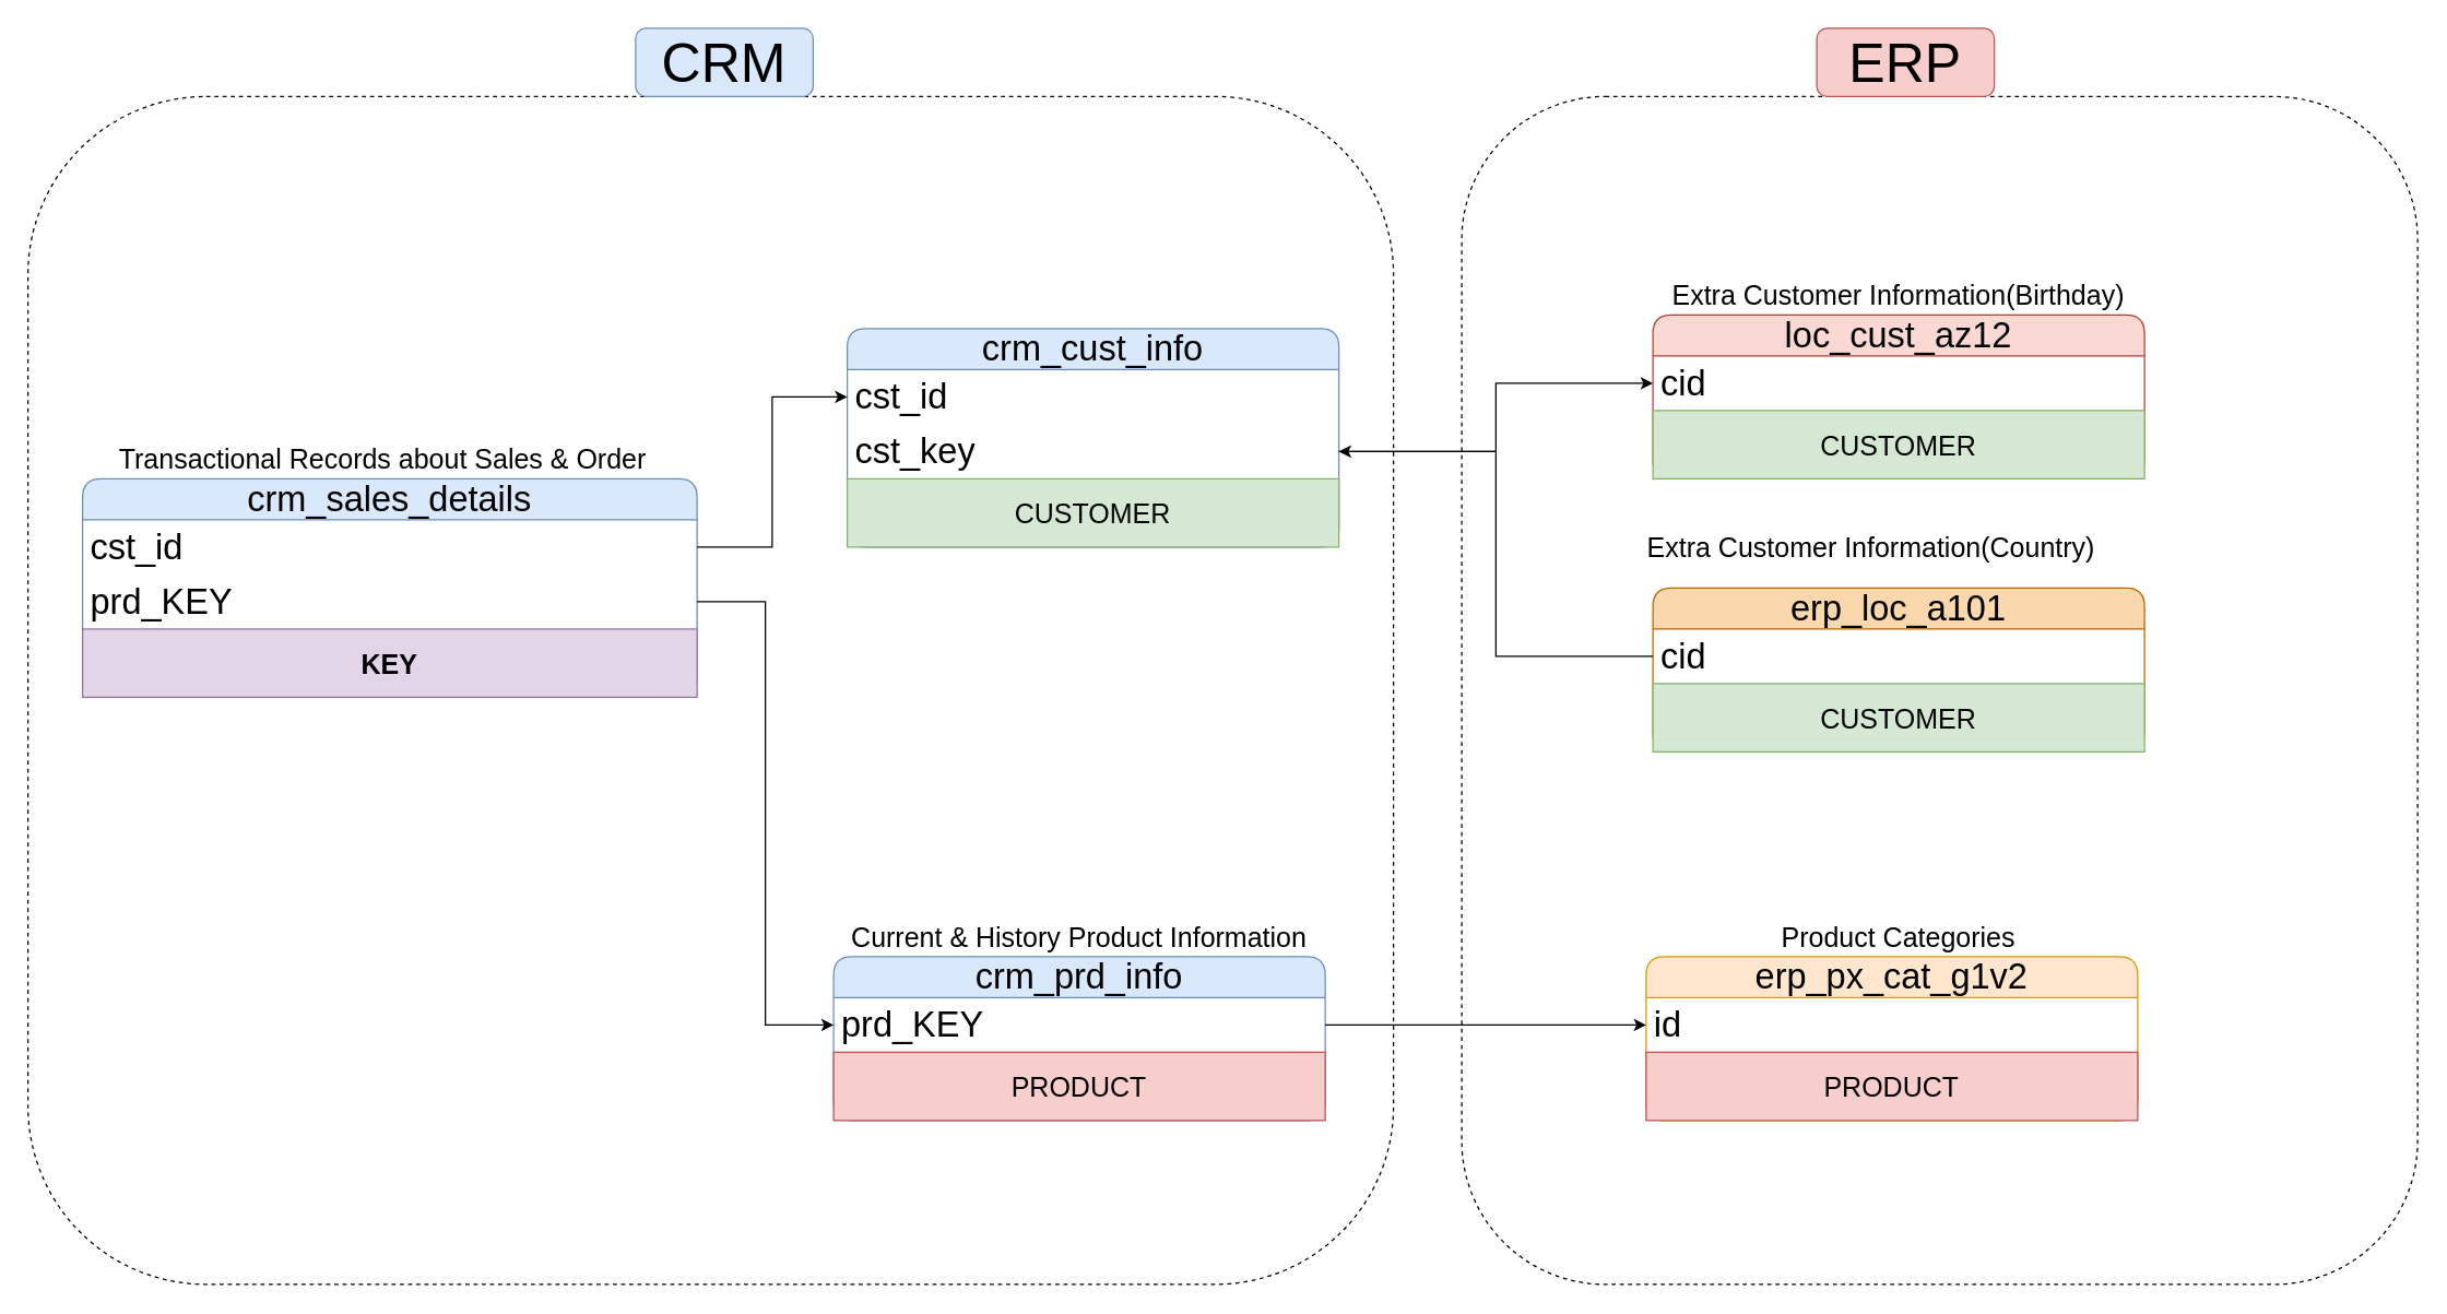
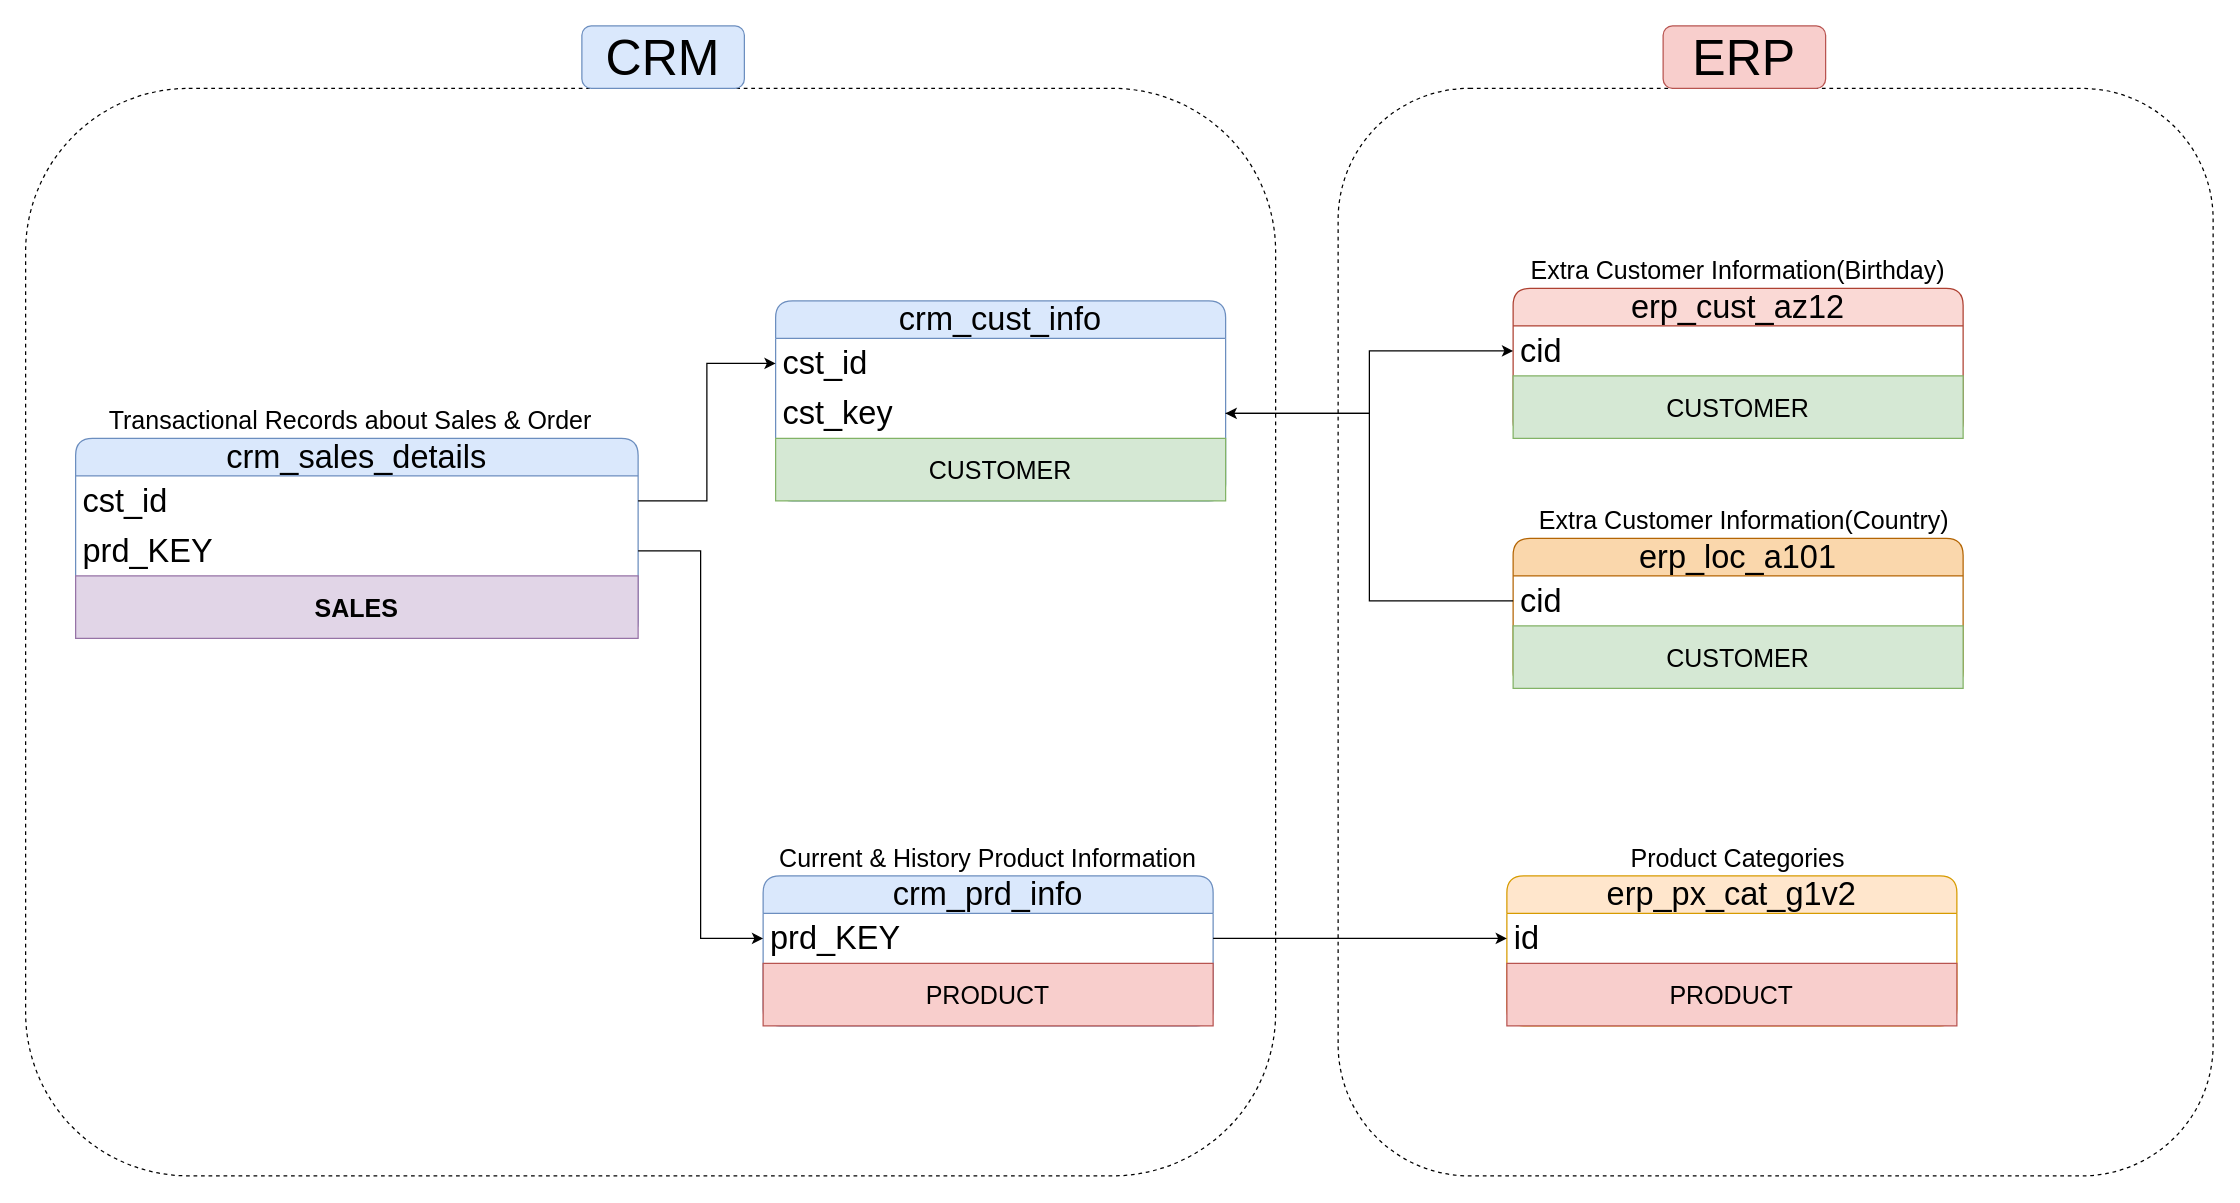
  <mxCell id="0" />
  <mxCell id="1" parent="0" />
  <mxCell id="2" value="&lt;div&gt;crm_cust_info&lt;/div&gt;" style="swimlane;fontStyle=0;childLayout=stackLayout;horizontal=1;startSize=30;horizontalStack=0;resizeParent=1;resizeParentMax=0;resizeLast=0;collapsible=1;marginBottom=0;whiteSpace=wrap;html=1;rounded=1;fillColor=#dae8fc;strokeColor=#6c8ebf;fontSize=26;align=center;" parent="1" vertex="1"><mxGeometry x="620" y="240" width="360" height="160" as="geometry" /></mxCell>
  <mxCell id="3" value="cst_id" style="text;strokeColor=none;fillColor=none;align=left;verticalAlign=middle;spacingLeft=4;spacingRight=4;overflow=hidden;points=[[0,0.5],[1,0.5]];portConstraint=eastwest;rotatable=0;whiteSpace=wrap;html=1;fontSize=26;" parent="2" vertex="1"><mxGeometry y="30" width="360" height="40" as="geometry" /></mxCell>
  <mxCell id="4" value="cst_key" style="text;strokeColor=none;fillColor=none;align=left;verticalAlign=middle;spacingLeft=4;spacingRight=4;overflow=hidden;points=[[0,0.5],[1,0.5]];portConstraint=eastwest;rotatable=0;whiteSpace=wrap;html=1;fontSize=26;" parent="2" vertex="1"><mxGeometry y="70" width="360" height="40" as="geometry" /></mxCell>
  <mxCell id="5" value="&lt;font style=&quot;font-size: 20px;&quot;&gt;CUSTOMER&lt;/font&gt;" style="text;html=1;strokeColor=#82b366;fillColor=#d5e8d4;align=center;verticalAlign=middle;whiteSpace=wrap;overflow=hidden;" vertex="1" parent="2"><mxGeometry y="110" width="360" height="50" as="geometry" /></mxCell>
  <mxCell id="6" value="&lt;div&gt;crm_prd_info&lt;/div&gt;" style="swimlane;fontStyle=0;childLayout=stackLayout;horizontal=1;startSize=30;horizontalStack=0;resizeParent=1;resizeParentMax=0;resizeLast=0;collapsible=1;marginBottom=0;whiteSpace=wrap;html=1;rounded=1;fillColor=#dae8fc;strokeColor=#6c8ebf;fontSize=26;align=center;" parent="1" vertex="1"><mxGeometry x="610" y="700" width="360" height="120" as="geometry" /></mxCell>
  <mxCell id="7" value="prd_KEY" style="text;strokeColor=none;fillColor=none;align=left;verticalAlign=middle;spacingLeft=4;spacingRight=4;overflow=hidden;points=[[0,0.5],[1,0.5]];portConstraint=eastwest;rotatable=0;whiteSpace=wrap;html=1;fontSize=26;" parent="6" vertex="1"><mxGeometry y="30" width="360" height="40" as="geometry" /></mxCell>
  <mxCell id="8" value="&lt;font style=&quot;font-size: 20px;&quot;&gt;PRODUCT&lt;/font&gt;" style="text;html=1;strokeColor=#b85450;fillColor=#f8cecc;align=center;verticalAlign=middle;whiteSpace=wrap;overflow=hidden;" vertex="1" parent="6"><mxGeometry y="70" width="360" height="50" as="geometry" /></mxCell>
  <mxCell id="9" value="&lt;font style=&quot;font-size: 20px;&quot;&gt;Current &amp;amp; History Product Information&lt;/font&gt;" style="text;html=1;align=center;verticalAlign=middle;whiteSpace=wrap;rounded=0;" parent="1" vertex="1"><mxGeometry x="595" y="670" width="390" height="30" as="geometry" /></mxCell>
  <mxCell id="10" value="&lt;div&gt;crm_sales_details&lt;/div&gt;" style="swimlane;fontStyle=0;childLayout=stackLayout;horizontal=1;startSize=30;horizontalStack=0;resizeParent=1;resizeParentMax=0;resizeLast=0;collapsible=1;marginBottom=0;whiteSpace=wrap;html=1;rounded=1;fillColor=#dae8fc;strokeColor=#6c8ebf;fontSize=26;align=center;" parent="1" vertex="1"><mxGeometry x="60" y="350" width="450" height="160" as="geometry" /></mxCell>
  <mxCell id="11" value="cst_id" style="text;strokeColor=none;fillColor=none;align=left;verticalAlign=middle;spacingLeft=4;spacingRight=4;overflow=hidden;points=[[0,0.5],[1,0.5]];portConstraint=eastwest;rotatable=0;whiteSpace=wrap;html=1;fontSize=26;" parent="10" vertex="1"><mxGeometry y="30" width="450" height="40" as="geometry" /></mxCell>
  <mxCell id="12" value="prd_KEY" style="text;strokeColor=none;fillColor=none;align=left;verticalAlign=middle;spacingLeft=4;spacingRight=4;overflow=hidden;points=[[0,0.5],[1,0.5]];portConstraint=eastwest;rotatable=0;whiteSpace=wrap;html=1;fontSize=26;" parent="10" vertex="1"><mxGeometry y="70" width="450" height="40" as="geometry" /></mxCell>
- <mxCell id="13" value="&lt;font style=&quot;font-size: 20px;&quot;&gt;&lt;b&gt;KEY&lt;/b&gt;&lt;/font&gt;" style="text;html=1;strokeColor=#9673a6;fillColor=#e1d5e7;align=center;verticalAlign=middle;whiteSpace=wrap;overflow=hidden;" vertex="1" parent="10"><mxGeometry y="110" width="450" height="50" as="geometry" /></mxCell>
+ <mxCell id="13" value="&lt;font style=&quot;font-size: 20px;&quot;&gt;&lt;b&gt;SALES&lt;/b&gt;&lt;/font&gt;" style="text;html=1;strokeColor=#9673a6;fillColor=#e1d5e7;align=center;verticalAlign=middle;whiteSpace=wrap;overflow=hidden;" vertex="1" parent="10"><mxGeometry y="110" width="450" height="50" as="geometry" /></mxCell>
  <mxCell id="14" value="&lt;span style=&quot;font-size: 20px;&quot;&gt;Transactional Records about Sales &amp;amp; Order&lt;/span&gt;" style="text;html=1;align=center;verticalAlign=middle;whiteSpace=wrap;rounded=0;" parent="1" vertex="1"><mxGeometry x="85" y="320" width="390" height="30" as="geometry" /></mxCell>
  <mxCell id="15" style="edgeStyle=orthogonalEdgeStyle;rounded=0;orthogonalLoop=1;jettySize=auto;html=1;entryX=0;entryY=0.5;entryDx=0;entryDy=0;" parent="1" source="11" target="3" edge="1"><mxGeometry relative="1" as="geometry" /></mxCell>
  <mxCell id="16" style="edgeStyle=orthogonalEdgeStyle;rounded=0;orthogonalLoop=1;jettySize=auto;html=1;exitX=1;exitY=0.5;exitDx=0;exitDy=0;entryX=0;entryY=0.5;entryDx=0;entryDy=0;" parent="1" source="12" target="7" edge="1"><mxGeometry relative="1" as="geometry" /></mxCell>
- <mxCell id="17" value="&lt;div&gt;loc_cust_az12&lt;/div&gt;" style="swimlane;fontStyle=0;childLayout=stackLayout;horizontal=1;startSize=30;horizontalStack=0;resizeParent=1;resizeParentMax=0;resizeLast=0;collapsible=1;marginBottom=0;whiteSpace=wrap;html=1;rounded=1;fillColor=#fad9d5;strokeColor=#ae4132;fontSize=26;align=center;" parent="1" vertex="1"><mxGeometry x="1210" y="230" width="360" height="120" as="geometry" /></mxCell>
+ <mxCell id="17" value="&lt;div&gt;erp_cust_az12&lt;/div&gt;" style="swimlane;fontStyle=0;childLayout=stackLayout;horizontal=1;startSize=30;horizontalStack=0;resizeParent=1;resizeParentMax=0;resizeLast=0;collapsible=1;marginBottom=0;whiteSpace=wrap;html=1;rounded=1;fillColor=#fad9d5;strokeColor=#ae4132;fontSize=26;align=center;" parent="1" vertex="1"><mxGeometry x="1210" y="230" width="360" height="120" as="geometry" /></mxCell>
  <mxCell id="18" value="cid" style="text;strokeColor=none;fillColor=none;align=left;verticalAlign=middle;spacingLeft=4;spacingRight=4;overflow=hidden;points=[[0,0.5],[1,0.5]];portConstraint=eastwest;rotatable=0;whiteSpace=wrap;html=1;fontSize=26;" parent="17" vertex="1"><mxGeometry y="30" width="360" height="40" as="geometry" /></mxCell>
  <mxCell id="19" value="&lt;font style=&quot;font-size: 20px;&quot;&gt;CUSTOMER&lt;/font&gt;" style="text;html=1;strokeColor=#82b366;fillColor=#d5e8d4;align=center;verticalAlign=middle;whiteSpace=wrap;overflow=hidden;" vertex="1" parent="17"><mxGeometry y="70" width="360" height="50" as="geometry" /></mxCell>
  <mxCell id="20" style="edgeStyle=orthogonalEdgeStyle;rounded=0;orthogonalLoop=1;jettySize=auto;html=1;exitX=1;exitY=0.5;exitDx=0;exitDy=0;entryX=0;entryY=0.5;entryDx=0;entryDy=0;" parent="1" source="4" target="18" edge="1"><mxGeometry relative="1" as="geometry" /></mxCell>
  <mxCell id="21" value="&lt;font style=&quot;font-size: 20px;&quot;&gt;Extra Customer Information(Birthday)&lt;/font&gt;" style="text;html=1;align=center;verticalAlign=middle;whiteSpace=wrap;rounded=0;" parent="1" vertex="1"><mxGeometry x="1195" y="200" width="390" height="30" as="geometry" /></mxCell>
  <mxCell id="22" value="&lt;div&gt;erp_loc_a101&lt;/div&gt;" style="swimlane;fontStyle=0;childLayout=stackLayout;horizontal=1;startSize=30;horizontalStack=0;resizeParent=1;resizeParentMax=0;resizeLast=0;collapsible=1;marginBottom=0;whiteSpace=wrap;html=1;rounded=1;fillColor=#fad7ac;strokeColor=#b46504;fontSize=26;align=center;" parent="1" vertex="1"><mxGeometry x="1210" y="430" width="360" height="120" as="geometry" /></mxCell>
  <mxCell id="23" value="cid" style="text;strokeColor=none;fillColor=none;align=left;verticalAlign=middle;spacingLeft=4;spacingRight=4;overflow=hidden;points=[[0,0.5],[1,0.5]];portConstraint=eastwest;rotatable=0;whiteSpace=wrap;html=1;fontSize=26;" parent="22" vertex="1"><mxGeometry y="30" width="360" height="40" as="geometry" /></mxCell>
  <mxCell id="24" value="&lt;font style=&quot;font-size: 20px;&quot;&gt;CUSTOMER&lt;/font&gt;" style="text;html=1;strokeColor=#82b366;fillColor=#d5e8d4;align=center;verticalAlign=middle;whiteSpace=wrap;overflow=hidden;" vertex="1" parent="22"><mxGeometry y="70" width="360" height="50" as="geometry" /></mxCell>
  <mxCell id="25" style="edgeStyle=orthogonalEdgeStyle;rounded=0;orthogonalLoop=1;jettySize=auto;html=1;exitX=0;exitY=0.5;exitDx=0;exitDy=0;entryX=1;entryY=0.5;entryDx=0;entryDy=0;" parent="1" source="23" target="4" edge="1"><mxGeometry relative="1" as="geometry" /></mxCell>
- <mxCell id="26" value="&lt;font style=&quot;font-size: 20px;&quot;&gt;Extra Customer Information(Country)&lt;/font&gt;" style="text;html=1;align=center;verticalAlign=middle;whiteSpace=wrap;rounded=0;" parent="1" vertex="1"><mxGeometry x="1175" y="385" width="390" height="30" as="geometry" /></mxCell>
+ <mxCell id="26" value="&lt;font style=&quot;font-size: 20px;&quot;&gt;Extra Customer Information(Country)&lt;/font&gt;" style="text;html=1;align=center;verticalAlign=middle;whiteSpace=wrap;rounded=0;" parent="1" vertex="1"><mxGeometry x="1200" y="400" width="390" height="30" as="geometry" /></mxCell>
  <mxCell id="27" value="&lt;div&gt;erp_px_cat_g1v2&lt;/div&gt;" style="swimlane;fontStyle=0;childLayout=stackLayout;horizontal=1;startSize=30;horizontalStack=0;resizeParent=1;resizeParentMax=0;resizeLast=0;collapsible=1;marginBottom=0;whiteSpace=wrap;html=1;rounded=1;fillColor=#ffe6cc;strokeColor=#d79b00;fontSize=26;align=center;" parent="1" vertex="1"><mxGeometry x="1205" y="700" width="360" height="120" as="geometry" /></mxCell>
  <mxCell id="28" value="id" style="text;strokeColor=none;fillColor=none;align=left;verticalAlign=middle;spacingLeft=4;spacingRight=4;overflow=hidden;points=[[0,0.5],[1,0.5]];portConstraint=eastwest;rotatable=0;whiteSpace=wrap;html=1;fontSize=26;" parent="27" vertex="1"><mxGeometry y="30" width="360" height="40" as="geometry" /></mxCell>
  <mxCell id="29" value="&lt;font style=&quot;font-size: 20px;&quot;&gt;PRODUCT&lt;/font&gt;" style="text;html=1;strokeColor=#b85450;fillColor=#f8cecc;align=center;verticalAlign=middle;whiteSpace=wrap;overflow=hidden;" vertex="1" parent="27"><mxGeometry y="70" width="360" height="50" as="geometry" /></mxCell>
  <mxCell id="30" value="&lt;font style=&quot;font-size: 20px;&quot;&gt;Product Categories&lt;/font&gt;" style="text;html=1;align=center;verticalAlign=middle;whiteSpace=wrap;rounded=0;" parent="1" vertex="1"><mxGeometry x="1195" y="670" width="390" height="30" as="geometry" /></mxCell>
  <mxCell id="31" style="edgeStyle=orthogonalEdgeStyle;rounded=0;orthogonalLoop=1;jettySize=auto;html=1;entryX=0;entryY=0.5;entryDx=0;entryDy=0;" parent="1" source="7" target="28" edge="1"><mxGeometry relative="1" as="geometry" /></mxCell>
  <mxCell id="32" value="" style="rounded=1;whiteSpace=wrap;html=1;fillColor=none;dashed=1;" parent="1" vertex="1"><mxGeometry x="20" y="70" width="1000" height="870" as="geometry" /></mxCell>
  <mxCell id="33" value="" style="rounded=1;whiteSpace=wrap;html=1;fillColor=none;dashed=1;" parent="1" vertex="1"><mxGeometry x="1070" y="70" width="700" height="870" as="geometry" /></mxCell>
  <mxCell id="34" value="&lt;font style=&quot;font-size: 40px;&quot;&gt;CRM&lt;/font&gt;" style="text;html=1;align=center;verticalAlign=middle;whiteSpace=wrap;rounded=1;fillColor=#dae8fc;strokeColor=#6c8ebf;" parent="1" vertex="1"><mxGeometry x="465" y="20" width="130" height="50" as="geometry" /></mxCell>
  <mxCell id="35" value="&lt;font style=&quot;font-size: 40px;&quot;&gt;ERP&lt;/font&gt;" style="text;html=1;align=center;verticalAlign=middle;whiteSpace=wrap;rounded=1;fillColor=#f8cecc;strokeColor=#b85450;" parent="1" vertex="1"><mxGeometry x="1330" y="20" width="130" height="50" as="geometry" /></mxCell>
